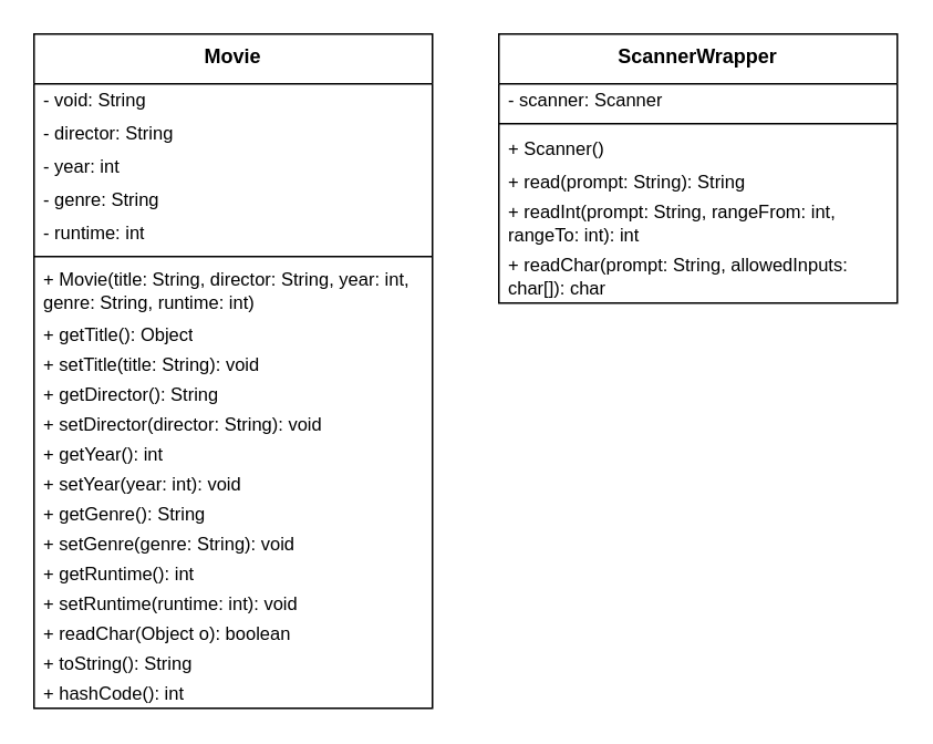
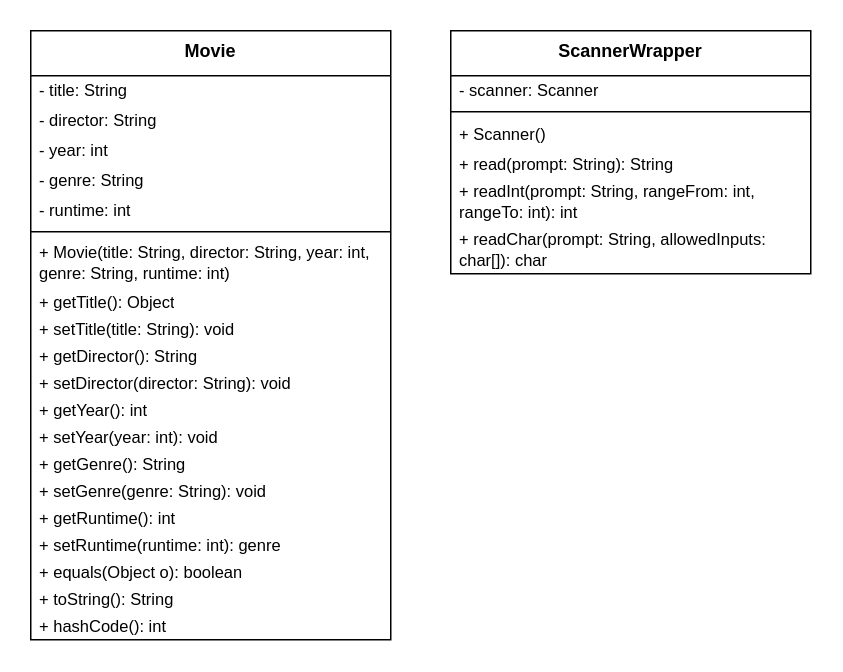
  <mxCell id="0" />
  <mxCell id="1" parent="0" />
  <mxCell id="2" value="Movie" style="swimlane;fontStyle=1;align=center;verticalAlign=top;childLayout=stackLayout;horizontal=1;startSize=30;horizontalStack=0;resizeParent=1;resizeParentMax=0;resizeLast=0;collapsible=0;marginBottom=0;whiteSpace=wrap;html=1;" parent="1" vertex="1"><mxGeometry x="20" y="20" width="240" height="406" as="geometry" /></mxCell>
- <mxCell id="3" value="- void: String" style="text;strokeColor=none;fillColor=none;align=left;verticalAlign=middle;spacingLeft=4;spacingRight=4;overflow=hidden;rotatable=0;points=[[0,0.5],[1,0.5]];portConstraint=eastwest;whiteSpace=wrap;html=1;fontSize=11;" parent="2" vertex="1"><mxGeometry y="30" width="240" height="20" as="geometry" /></mxCell>
+ <mxCell id="3" value="- title: String" style="text;strokeColor=none;fillColor=none;align=left;verticalAlign=middle;spacingLeft=4;spacingRight=4;overflow=hidden;rotatable=0;points=[[0,0.5],[1,0.5]];portConstraint=eastwest;whiteSpace=wrap;html=1;fontSize=11;" parent="2" vertex="1"><mxGeometry y="30" width="240" height="20" as="geometry" /></mxCell>
  <mxCell id="4" value="- director: String" style="text;strokeColor=none;fillColor=none;align=left;verticalAlign=middle;spacingLeft=4;spacingRight=4;overflow=hidden;rotatable=0;points=[[0,0.5],[1,0.5]];portConstraint=eastwest;whiteSpace=wrap;html=1;fontSize=11;" parent="2" vertex="1"><mxGeometry y="50" width="240" height="20" as="geometry" /></mxCell>
  <mxCell id="5" value="- year: int" style="text;strokeColor=none;fillColor=none;align=left;verticalAlign=middle;spacingLeft=4;spacingRight=4;overflow=hidden;rotatable=0;points=[[0,0.5],[1,0.5]];portConstraint=eastwest;whiteSpace=wrap;html=1;fontSize=11;" parent="2" vertex="1"><mxGeometry y="70" width="240" height="20" as="geometry" /></mxCell>
  <mxCell id="6" value="- genre: String" style="text;strokeColor=none;fillColor=none;align=left;verticalAlign=middle;spacingLeft=4;spacingRight=4;overflow=hidden;rotatable=0;points=[[0,0.5],[1,0.5]];portConstraint=eastwest;whiteSpace=wrap;html=1;fontSize=11;" parent="2" vertex="1"><mxGeometry y="90" width="240" height="20" as="geometry" /></mxCell>
  <mxCell id="7" value="- runtime: int" style="text;strokeColor=none;fillColor=none;align=left;verticalAlign=middle;spacingLeft=4;spacingRight=4;overflow=hidden;rotatable=0;points=[[0,0.5],[1,0.5]];portConstraint=eastwest;whiteSpace=wrap;html=1;fontSize=11;" parent="2" vertex="1"><mxGeometry y="110" width="240" height="20" as="geometry" /></mxCell>
  <mxCell id="8" value="" style="line;strokeWidth=1;fillColor=none;align=left;verticalAlign=middle;spacingTop=-1;spacingLeft=3;spacingRight=3;rotatable=0;labelPosition=right;points=[];portConstraint=eastwest;strokeColor=inherit;" parent="2" vertex="1"><mxGeometry y="130" width="240" height="8" as="geometry" /></mxCell>
  <mxCell id="9" value="+&amp;nbsp;Movie(title: String, director: String, year: int, genre: String, runtime: int)" style="text;strokeColor=none;fillColor=none;align=left;verticalAlign=middle;spacingLeft=4;spacingRight=4;overflow=hidden;rotatable=0;points=[[0,0.5],[1,0.5]];portConstraint=eastwest;whiteSpace=wrap;html=1;fontSize=11;" parent="2" vertex="1"><mxGeometry y="138" width="240" height="34" as="geometry" /></mxCell>
  <mxCell id="10" value="+&amp;nbsp;getTitle(&lt;span style=&quot;background-color: initial;&quot;&gt;): Object&lt;/span&gt;" style="text;strokeColor=none;fillColor=none;align=left;verticalAlign=middle;spacingLeft=4;spacingRight=4;overflow=hidden;rotatable=0;points=[[0,0.5],[1,0.5]];portConstraint=eastwest;whiteSpace=wrap;html=1;fontSize=11;" vertex="1" parent="2"><mxGeometry y="172" width="240" height="18" as="geometry" /></mxCell>
  <mxCell id="11" value="+&amp;nbsp;setTitle(title: String&lt;span style=&quot;background-color: initial;&quot;&gt;): void&lt;/span&gt;" style="text;strokeColor=none;fillColor=none;align=left;verticalAlign=middle;spacingLeft=4;spacingRight=4;overflow=hidden;rotatable=0;points=[[0,0.5],[1,0.5]];portConstraint=eastwest;whiteSpace=wrap;html=1;fontSize=11;" parent="2" vertex="1"><mxGeometry y="190" width="240" height="18" as="geometry" /></mxCell>
  <mxCell id="12" value="+&amp;nbsp;getDirector(&lt;span style=&quot;background-color: initial;&quot;&gt;): String&lt;/span&gt;" style="text;strokeColor=none;fillColor=none;align=left;verticalAlign=middle;spacingLeft=4;spacingRight=4;overflow=hidden;rotatable=0;points=[[0,0.5],[1,0.5]];portConstraint=eastwest;whiteSpace=wrap;html=1;fontSize=11;" vertex="1" parent="2"><mxGeometry y="208" width="240" height="18" as="geometry" /></mxCell>
  <mxCell id="13" value="+&amp;nbsp;setDirector(director: String): void" style="text;strokeColor=none;fillColor=none;align=left;verticalAlign=middle;spacingLeft=4;spacingRight=4;overflow=hidden;rotatable=0;points=[[0,0.5],[1,0.5]];portConstraint=eastwest;whiteSpace=wrap;html=1;fontSize=11;" parent="2" vertex="1"><mxGeometry y="226" width="240" height="18" as="geometry" /></mxCell>
  <mxCell id="14" value="+ getYear(&lt;span style=&quot;background-color: initial;&quot;&gt;): int&lt;/span&gt;" style="text;strokeColor=none;fillColor=none;align=left;verticalAlign=middle;spacingLeft=4;spacingRight=4;overflow=hidden;rotatable=0;points=[[0,0.5],[1,0.5]];portConstraint=eastwest;whiteSpace=wrap;html=1;fontSize=11;" vertex="1" parent="2"><mxGeometry y="244" width="240" height="18" as="geometry" /></mxCell>
  <mxCell id="15" value="+&amp;nbsp;setYear(year: int): void" style="text;strokeColor=none;fillColor=none;align=left;verticalAlign=middle;spacingLeft=4;spacingRight=4;overflow=hidden;rotatable=0;points=[[0,0.5],[1,0.5]];portConstraint=eastwest;whiteSpace=wrap;html=1;fontSize=11;" parent="2" vertex="1"><mxGeometry y="262" width="240" height="18" as="geometry" /></mxCell>
  <mxCell id="16" value="+&amp;nbsp;getGenre(&lt;span style=&quot;background-color: initial;&quot;&gt;): String&lt;/span&gt;" style="text;strokeColor=none;fillColor=none;align=left;verticalAlign=middle;spacingLeft=4;spacingRight=4;overflow=hidden;rotatable=0;points=[[0,0.5],[1,0.5]];portConstraint=eastwest;whiteSpace=wrap;html=1;fontSize=11;" vertex="1" parent="2"><mxGeometry y="280" width="240" height="18" as="geometry" /></mxCell>
  <mxCell id="17" value="+&amp;nbsp;setGenre(genre: String): void" style="text;strokeColor=none;fillColor=none;align=left;verticalAlign=middle;spacingLeft=4;spacingRight=4;overflow=hidden;rotatable=0;points=[[0,0.5],[1,0.5]];portConstraint=eastwest;whiteSpace=wrap;html=1;fontSize=11;" parent="2" vertex="1"><mxGeometry y="298" width="240" height="18" as="geometry" /></mxCell>
  <mxCell id="18" value="+ getRuntime(&lt;span style=&quot;background-color: initial;&quot;&gt;): int&lt;/span&gt;" style="text;strokeColor=none;fillColor=none;align=left;verticalAlign=middle;spacingLeft=4;spacingRight=4;overflow=hidden;rotatable=0;points=[[0,0.5],[1,0.5]];portConstraint=eastwest;whiteSpace=wrap;html=1;fontSize=11;" vertex="1" parent="2"><mxGeometry y="316" width="240" height="18" as="geometry" /></mxCell>
- <mxCell id="19" value="+&amp;nbsp;setRuntime(runtime: int): void" style="text;strokeColor=none;fillColor=none;align=left;verticalAlign=middle;spacingLeft=4;spacingRight=4;overflow=hidden;rotatable=0;points=[[0,0.5],[1,0.5]];portConstraint=eastwest;whiteSpace=wrap;html=1;fontSize=11;" parent="2" vertex="1"><mxGeometry y="334" width="240" height="18" as="geometry" /></mxCell>
- <mxCell id="20" value="+&amp;nbsp;readChar(Object o&lt;span style=&quot;background-color: initial;&quot;&gt;): boolean&lt;/span&gt;" style="text;strokeColor=none;fillColor=none;align=left;verticalAlign=middle;spacingLeft=4;spacingRight=4;overflow=hidden;rotatable=0;points=[[0,0.5],[1,0.5]];portConstraint=eastwest;whiteSpace=wrap;html=1;fontSize=11;" vertex="1" parent="2"><mxGeometry y="352" width="240" height="18" as="geometry" /></mxCell>
+ <mxCell id="19" value="+&amp;nbsp;setRuntime(runtime: int): genre" style="text;strokeColor=none;fillColor=none;align=left;verticalAlign=middle;spacingLeft=4;spacingRight=4;overflow=hidden;rotatable=0;points=[[0,0.5],[1,0.5]];portConstraint=eastwest;whiteSpace=wrap;html=1;fontSize=11;" parent="2" vertex="1"><mxGeometry y="334" width="240" height="18" as="geometry" /></mxCell>
+ <mxCell id="20" value="+&amp;nbsp;equals(Object o&lt;span style=&quot;background-color: initial;&quot;&gt;): boolean&lt;/span&gt;" style="text;strokeColor=none;fillColor=none;align=left;verticalAlign=middle;spacingLeft=4;spacingRight=4;overflow=hidden;rotatable=0;points=[[0,0.5],[1,0.5]];portConstraint=eastwest;whiteSpace=wrap;html=1;fontSize=11;" vertex="1" parent="2"><mxGeometry y="352" width="240" height="18" as="geometry" /></mxCell>
  <mxCell id="21" value="+&amp;nbsp;toString(&lt;span style=&quot;background-color: initial;&quot;&gt;): String&lt;/span&gt;" style="text;strokeColor=none;fillColor=none;align=left;verticalAlign=middle;spacingLeft=4;spacingRight=4;overflow=hidden;rotatable=0;points=[[0,0.5],[1,0.5]];portConstraint=eastwest;whiteSpace=wrap;html=1;fontSize=11;" parent="2" vertex="1"><mxGeometry y="370" width="240" height="18" as="geometry" /></mxCell>
  <mxCell id="22" value="+&amp;nbsp;hashCode(&lt;span style=&quot;background-color: initial;&quot;&gt;): int&lt;/span&gt;" style="text;strokeColor=none;fillColor=none;align=left;verticalAlign=middle;spacingLeft=4;spacingRight=4;overflow=hidden;rotatable=0;points=[[0,0.5],[1,0.5]];portConstraint=eastwest;whiteSpace=wrap;html=1;fontSize=11;" vertex="1" parent="2"><mxGeometry y="388" width="240" height="18" as="geometry" /></mxCell>
  <mxCell id="23" value="ScannerWrapper" style="swimlane;fontStyle=1;align=center;verticalAlign=top;childLayout=stackLayout;horizontal=1;startSize=30;horizontalStack=0;resizeParent=1;resizeParentMax=0;resizeLast=0;collapsible=0;marginBottom=0;whiteSpace=wrap;html=1;" parent="1" vertex="1"><mxGeometry x="300" y="20" width="240" height="162" as="geometry" /></mxCell>
  <mxCell id="24" value="- scanner: Scanner" style="text;strokeColor=none;fillColor=none;align=left;verticalAlign=middle;spacingLeft=4;spacingRight=4;overflow=hidden;rotatable=0;points=[[0,0.5],[1,0.5]];portConstraint=eastwest;whiteSpace=wrap;html=1;fontSize=11;" parent="23" vertex="1"><mxGeometry y="30" width="240" height="20" as="geometry" /></mxCell>
  <mxCell id="25" value="" style="line;strokeWidth=1;fillColor=none;align=left;verticalAlign=middle;spacingTop=-1;spacingLeft=3;spacingRight=3;rotatable=0;labelPosition=right;points=[];portConstraint=eastwest;strokeColor=inherit;" parent="23" vertex="1"><mxGeometry y="50" width="240" height="8" as="geometry" /></mxCell>
  <mxCell id="26" value="+&amp;nbsp;Scanner()" style="text;strokeColor=none;fillColor=none;align=left;verticalAlign=middle;spacingLeft=4;spacingRight=4;overflow=hidden;rotatable=0;points=[[0,0.5],[1,0.5]];portConstraint=eastwest;whiteSpace=wrap;html=1;fontSize=11;" parent="23" vertex="1"><mxGeometry y="58" width="240" height="22" as="geometry" /></mxCell>
  <mxCell id="27" value="+&amp;nbsp;read(prompt: String&lt;span style=&quot;background-color: initial;&quot;&gt;): String&lt;/span&gt;" style="text;strokeColor=none;fillColor=none;align=left;verticalAlign=middle;spacingLeft=4;spacingRight=4;overflow=hidden;rotatable=0;points=[[0,0.5],[1,0.5]];portConstraint=eastwest;whiteSpace=wrap;html=1;fontSize=11;" parent="23" vertex="1"><mxGeometry y="80" width="240" height="18" as="geometry" /></mxCell>
  <mxCell id="28" value="+&amp;nbsp;readInt(prompt: String, rangeFrom: int, rangeTo: int): int" style="text;strokeColor=none;fillColor=none;align=left;verticalAlign=middle;spacingLeft=4;spacingRight=4;overflow=hidden;rotatable=0;points=[[0,0.5],[1,0.5]];portConstraint=eastwest;whiteSpace=wrap;html=1;fontSize=11;" parent="23" vertex="1"><mxGeometry y="98" width="240" height="32" as="geometry" /></mxCell>
  <mxCell id="29" value="+&amp;nbsp;readChar(prompt: String, allowedInputs: char[]): char" style="text;strokeColor=none;fillColor=none;align=left;verticalAlign=middle;spacingLeft=4;spacingRight=4;overflow=hidden;rotatable=0;points=[[0,0.5],[1,0.5]];portConstraint=eastwest;whiteSpace=wrap;html=1;fontSize=11;" parent="23" vertex="1"><mxGeometry y="130" width="240" height="32" as="geometry" /></mxCell>
